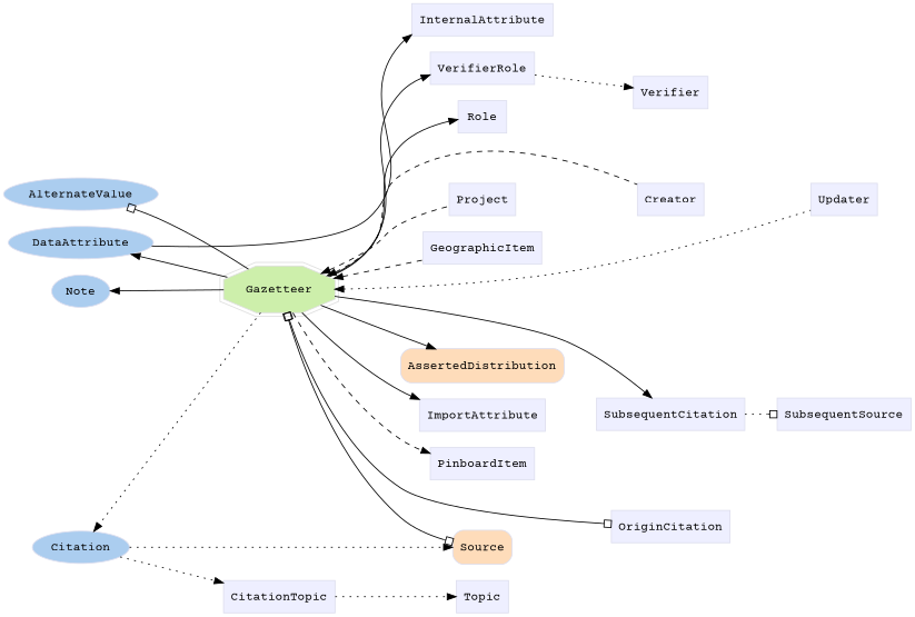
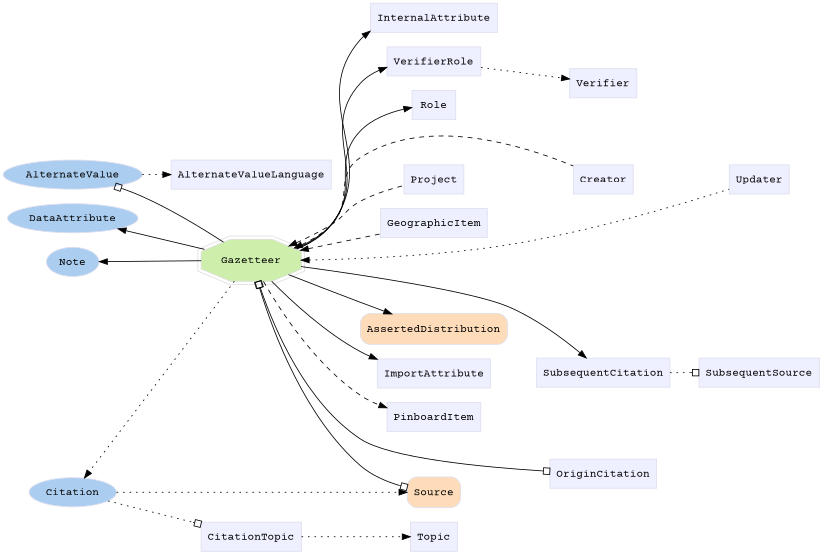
  digraph {
    fontname="Courier Prime"
    rankdir=LR
    node [color="#dddeee" fillcolor="#eeefff" fontname="Courier Prime" group=supporting shape=box style=filled]
    edge [fontname="Courier Prime"]
    n1 [fillcolor="#abcdef" group=annotator height=0.5 label=AlternateValue shape=oval width=1.8387]
    n2 [fillcolor="#abcdef" group=annotator height=0.5 label=Citation shape=oval width=1.1279]
    n3 [fillcolor="#abcdef" group=annotator height=0.5 label=DataAttribute shape=oval width=1.7108]
    n4 [fillcolor="#abcdef" group=annotator height=0.5 label=Note shape=oval width=0.80088]
    n5 [fillcolor="#fedcba" group=core height=0.51389 label=AssertedDistribution shape=Mrecord width=1.7847]
    n6 [fillcolor="#fedcba" group=core height=0.51389 label=Source shape=Mrecord width=0.75]
    n7 [color="#dedede" fillcolor="#cdefab" group=target height=0.61111 label=Gazetteer shape=doubleoctagon width=1.5012]
+   n8 [height=0.5 label=AlternateValueLanguage width=2.0868]
    n9 [height=0.5 label=CitationTopic width=1.2639]
    n10 [height=0.5 label=ImportAttribute width=1.4201]
    n11 [height=0.5 label=InternalAttribute width=1.4826]
    n12 [height=0.5 label=PinboardItem width=1.2535]
    n13 [height=0.5 label=Role width=0.75]
    n14 [height=0.5 label=SubsequentCitation width=1.691]
    n15 [height=0.5 label=SubsequentSource width=1.6076]
    n16 [height=0.5 label=Topic width=0.75]
    n17 [height=0.5 label=VerifierRole width=1.1493]
    n18 [height=0.5 label=Verifier width=0.79514]
    n19 [height=0.5 label=Creator width=0.78472]
    n20 [height=0.5 label=GeographicItem width=1.4514]
    n21 [height=0.5 label=Project width=0.75347]
    n22 [height=0.5 label=Updater width=0.82639]
    n23 [height=0.5 label=OriginCitation width=1.316]
    subgraph sub_1 {
      rank=min
      n1
      n2
      n3
      n4
    }
    subgraph sub_2 {
      n5
      n6
    }
    subgraph sub_3 {
      n7
+     n8
      n9
      n10
      n11
      n12
      n13
      n14
      n15
      n16
      n17
      n18
      n19
      n20
      n21
      n22
      n23
    }
+   n1 -> n8 [style=dotted]
    n2 -> n6 [style=dotted]
-   n2 -> n9 [style=dotted]
+   n2 -> n9 [style=dotted arrowhead=obox]
    n6 -> n14 [style=invis]
    n6 -> n23 [style=invis]
    n7 -> n1 [arrowhead=obox]
    n7 -> n2 [style=dotted]
    n7 -> n3
    n7 -> n4
    n7 -> n5
    n7 -> n6 [arrowhead=obox arrowtail=obox dir=both style=solid]
    n7 -> n10
-   n3 -> n11
+   n7 -> n11
    n7 -> n12 [style=dashed]
    n7 -> n13
    n7 -> n14
    n7 -> n17
    n7 -> n19 [dir=back style=dashed]
    n7 -> n20 [dir=back style=dashed]
    n7 -> n21 [dir=back style=dashed]
    n7 -> n22 [dir=back style=dotted]
    n7 -> n23 [arrowhead=obox arrowtail=obox dir=both]
    n9 -> n16 [style=dotted]
    n13 -> n18 [style=invis]
    n14 -> n15 [arrowhead=obox style=dotted]
    n17 -> n18 [style=dotted]
    n19 -> n22 [style=invis]
    n21 -> n19 [style=invis]
  }
